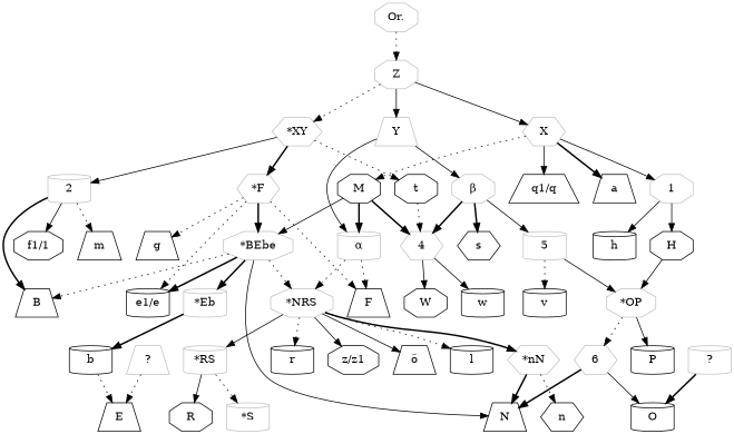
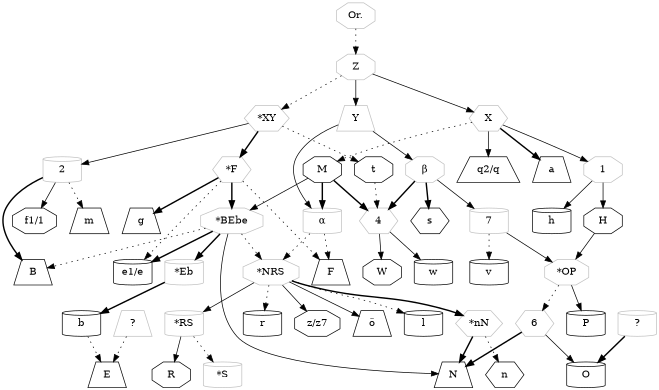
  digraph {
    node [shape=cylinder]
    edge [style=solid]
    n1 [color=grey label="Or." shape=octagon]
    n2 [color=grey label=Z shape=octagon]
    X [color=grey shape=hexagon]
    n4 [color=grey label="*XY" shape=hexagon]
    Y [color=grey shape=trapezium]
    1 [color=grey shape=octagon]
-   n7 [label="q1/q" shape=trapezium]
+   n7 [label="q2/q" shape=trapezium]
    a [shape=trapezium]
    M [shape=octagon]
    2 [color=grey]
    n11 [color=grey label="*F" shape=hexagon]
    t [shape=octagon]
    n13 [color=grey label="α"]
    n14 [color=grey label="β" shape=octagon]
    H [shape=octagon]
    h
    n17 [color=grey label="*BEbe" shape=octagon]
    4 [color=grey shape=hexagon]
    n19 [label="f1/1" shape=octagon]
    m [shape=trapezium]
    B [shape=trapezium]
    n22 [label="e1/e"]
    F [shape=trapezium]
    g [shape=trapezium]
    n25 [color=grey label="*NRS" shape=octagon]
-   5 [color=grey]
+   5 [color=grey label=7]
    s [shape=hexagon]
    n28 [color=grey label="*OP" shape=octagon]
    n29 [color=grey label="*Eb"]
    N [shape=trapezium]
    n31 [color=grey label="*nN" shape=hexagon]
-   n32 [label="z/z1" shape=octagon]
+   n32 [label="z/z7" shape=octagon]
    n33 [label="ö" shape=trapezium]
    n34 [color=grey label="*RS"]
    l
    r
    w
    W [shape=octagon]
    v
    b
    E [shape=trapezium]
    n42 [color=grey label="?" shape=trapezium]
    n [shape=hexagon]
    n44 [color=grey label="*S"]
    R [shape=octagon]
    6 [color=grey shape=hexagon]
    P
    O
    n49 [color=grey label="?"]
    n1 -> n2 [style=dotted]
    n2 -> X
    n2 -> n4 [style=dotted]
    n2 -> Y
    X -> 1
    X -> n7
    X -> a [style=bold]
    X -> M [style=dotted]
    n4 -> 2
    n4 -> n11 [style=bold]
    n4 -> t [style=dotted]
    Y -> n13
    Y -> n14
    1 -> H
    1 -> h
    M -> n13 [style=bold]
    M -> n17
    M -> 4 [style=bold]
    2 -> n19
    2 -> m [style=dotted]
    2 -> B [style=bold]
    n11 -> n17 [style=bold]
    n11 -> n22 [style=dotted]
    n11 -> F [style=dotted]
-   n11 -> g [style=dotted]
+   n11 -> g [style=bold]
    t -> 4 [style=dotted]
    n13 -> F [style=dotted]
    n13 -> n25 [style=dotted]
    n14 -> 4 [style=bold]
    n14 -> 5
    n14 -> s [style=bold]
    H -> n28
    n17 -> B [style=dotted]
    n17 -> n22 [style=bold]
    n17 -> n25 [style=dotted]
    n17 -> n29 [style=bold]
    n17 -> N
    4 -> w
    4 -> W
    n25 -> n31 [style=bold]
    n25 -> n32
    n25 -> n33
    n25 -> n34
    n25 -> l [style=dotted]
    n25 -> r [style=dotted]
    5 -> n28
    5 -> v [style=dotted]
    n28 -> 6 [style=dotted]
    n28 -> P
    n29 -> b [style=bold]
    n31 -> N [style=bold]
    n31 -> n [style=dotted]
    n34 -> n44 [style=dotted]
    n34 -> R
    b -> E [style=dotted]
    n42 -> E [style=dotted]
    6 -> N [style=bold]
    6 -> O
    n49 -> O [style=bold]
  }
